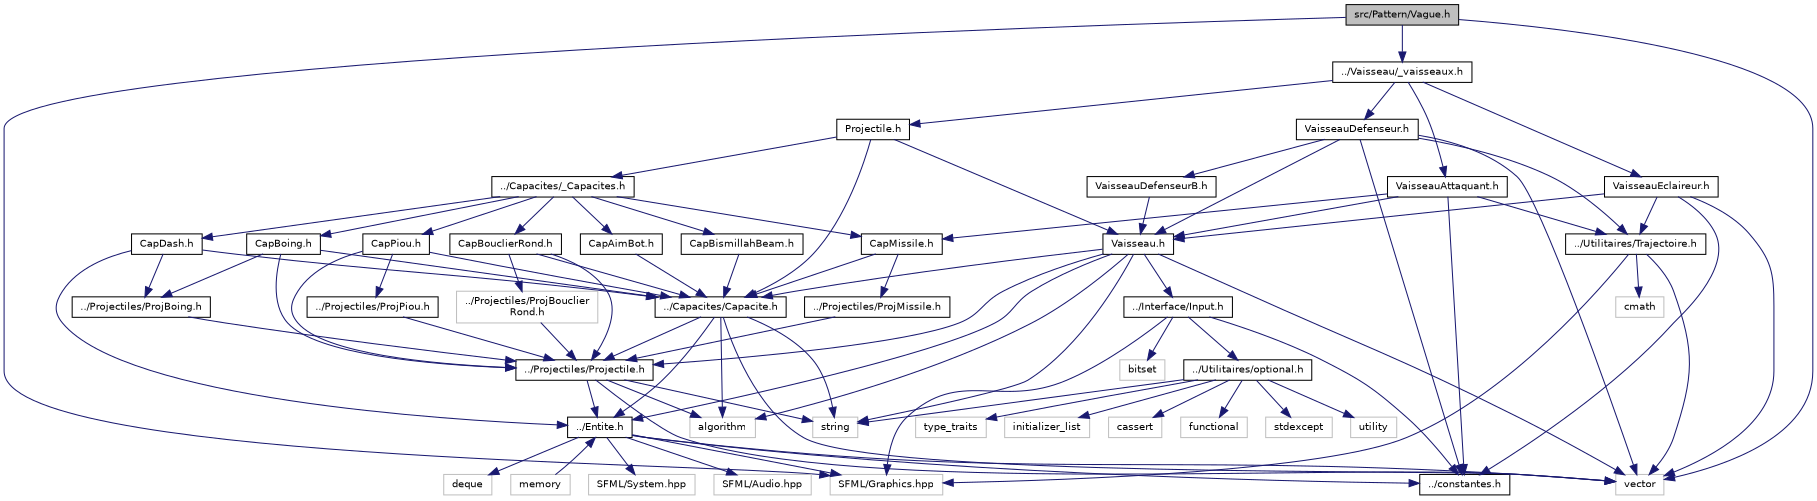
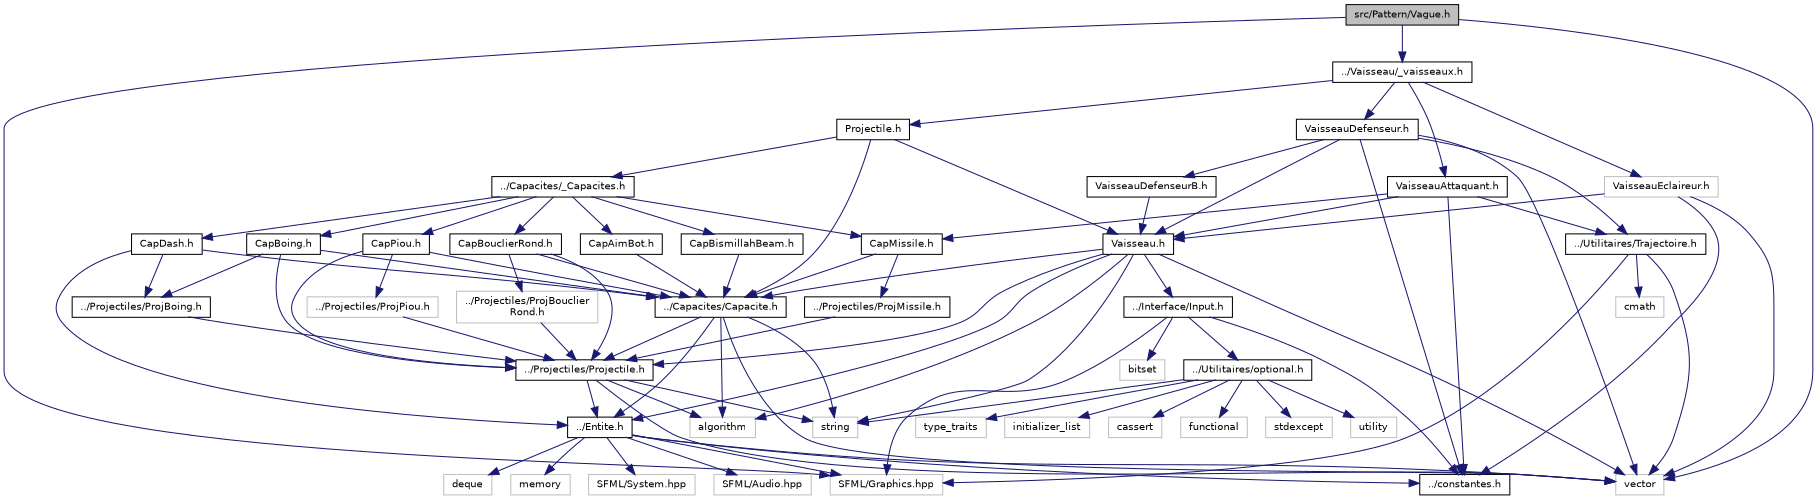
  digraph {
    node [color=black fillcolor=white fontname=Helvetica fontsize=10 shape=record style=filled]
    edge [color=midnightblue fontname=Helvetica fontsize=10 labelfontname=Helvetica labelfontsize=10 style=solid]
    n1 [fillcolor=grey75 fontcolor=black height=0.2 label="src/Pattern/Vague.h" width=0.4]
    n2 [color=grey75 height=0.2 label=vector width=0.4]
    n3 [color=grey75 height=0.2 label="SFML/Graphics.hpp" width=0.4]
    n4 [height=0.2 label="../Vaisseau/_vaisseaux.h" width=0.4]
-   n5 [height=0.2 label="VaisseauEclaireur.h" width=0.4]
+   n5 [color=grey75 height=0.2 label="VaisseauEclaireur.h" width=0.4]
    n6 [height=0.2 label="Projectile.h" width=0.4]
    n7 [height=0.2 label="VaisseauAttaquant.h" width=0.4]
    n8 [height=0.2 label="VaisseauDefenseur.h" width=0.4]
    n9 [height=0.2 label="../constantes.h" width=0.4]
    n10 [height=0.2 label="Vaisseau.h" width=0.4]
    n11 [height=0.2 label="../Utilitaires/Trajectoire.h" width=0.4]
    n12 [height=0.2 label="../Capacites/Capacite.h" width=0.4]
    n13 [height=0.2 label="../Capacites/_Capacites.h" width=0.4]
    n14 [height=0.2 label="CapMissile.h" width=0.4]
    n15 [height=0.2 label="VaisseauDefenseurB.h" width=0.4]
    n16 [color=grey75 height=0.2 label=string width=0.4]
    n17 [color=grey75 height=0.2 label=algorithm width=0.4]
    n18 [height=0.2 label="../Projectiles/Projectile.h" width=0.4]
    n19 [height=0.2 label="../Entite.h" width=0.4]
    n20 [height=0.2 label="../Interface/Input.h" width=0.4]
    n21 [color=grey75 height=0.2 label=cmath width=0.4]
    n22 [color=grey75 height=0.2 label=memory width=0.4]
    n23 [color=grey75 height=0.2 label="SFML/System.hpp" width=0.4]
    n24 [color=grey75 height=0.2 label="SFML/Audio.hpp" width=0.4]
    n25 [color=grey75 height=0.2 label=deque width=0.4]
    n26 [color=grey75 height=0.2 label=bitset width=0.4]
    n27 [height=0.2 label="../Utilitaires/optional.h" width=0.4]
    n28 [color=grey75 height=0.2 label=utility width=0.4]
    n29 [color=grey75 height=0.2 label=type_traits width=0.4]
    n30 [color=grey75 height=0.2 label=initializer_list width=0.4]
    n31 [color=grey75 height=0.2 label=cassert width=0.4]
    n32 [color=grey75 height=0.2 label=functional width=0.4]
    n33 [color=grey75 height=0.2 label=stdexcept width=0.4]
    n34 [height=0.2 label="CapBoing.h" width=0.4]
    n35 [height=0.2 label="CapPiou.h" width=0.4]
    n36 [height=0.2 label="CapDash.h" width=0.4]
    n37 [height=0.2 label="CapBouclierRond.h" width=0.4]
    n38 [height=0.2 label="CapAimBot.h" width=0.4]
    n39 [height=0.2 label="CapBismillahBeam.h" width=0.4]
    n40 [height=0.2 label="../Projectiles/ProjBoing.h" width=0.4]
-   n41 [height=0.2 label="../Projectiles/ProjPiou.h" width=0.4]
+   n41 [color=grey75 height=0.2 label="../Projectiles/ProjPiou.h" width=0.4]
    n42 [height=0.2 label="../Projectiles/ProjMissile.h" width=0.4]
    n43 [color=grey75 height=0.2 label="../Projectiles/ProjBouclier\lRond.h" width=0.4]
    n1 -> n2
    n1 -> n3
    n1 -> n4
    n4 -> n5
    n4 -> n6
    n4 -> n7
    n4 -> n8
    n5 -> n2
    n5 -> n9
    n5 -> n10
-   n5 -> n11
    n6 -> n10
    n6 -> n12
    n6 -> n13
    n7 -> n9
    n7 -> n10
    n7 -> n11
    n7 -> n14
    n8 -> n2
    n8 -> n9
    n8 -> n10
    n8 -> n11
    n8 -> n15
    n10 -> n2
    n10 -> n12
    n10 -> n16
    n10 -> n17
    n10 -> n18
    n10 -> n19
    n10 -> n20
    n11 -> n2
    n11 -> n3
    n11 -> n21
    n12 -> n2
    n12 -> n16
    n12 -> n17
    n12 -> n18
    n12 -> n19
    n13 -> n14
    n13 -> n34
    n13 -> n35
    n13 -> n36
    n13 -> n37
    n13 -> n38
    n13 -> n39
    n14 -> n12
    n14 -> n42
    n15 -> n10
    n18 -> n2
    n18 -> n16
    n18 -> n17
    n18 -> n19
    n19 -> n2
    n19 -> n3
    n19 -> n9
-   n22 -> n19
+   n19 -> n22
    n19 -> n23
    n19 -> n24
    n19 -> n25
    n20 -> n3
    n20 -> n9
    n20 -> n26
    n20 -> n27
    n27 -> n16
    n27 -> n28
    n27 -> n29
    n27 -> n30
    n27 -> n31
    n27 -> n32
    n27 -> n33
    n34 -> n12
    n34 -> n18
    n34 -> n40
    n35 -> n12
    n35 -> n18
    n35 -> n41
    n36 -> n12
    n36 -> n19
    n36 -> n40
    n37 -> n12
    n37 -> n18
    n37 -> n43
    n38 -> n12
    n39 -> n12
    n40 -> n18
    n41 -> n18
    n42 -> n18
    n43 -> n18
  }
